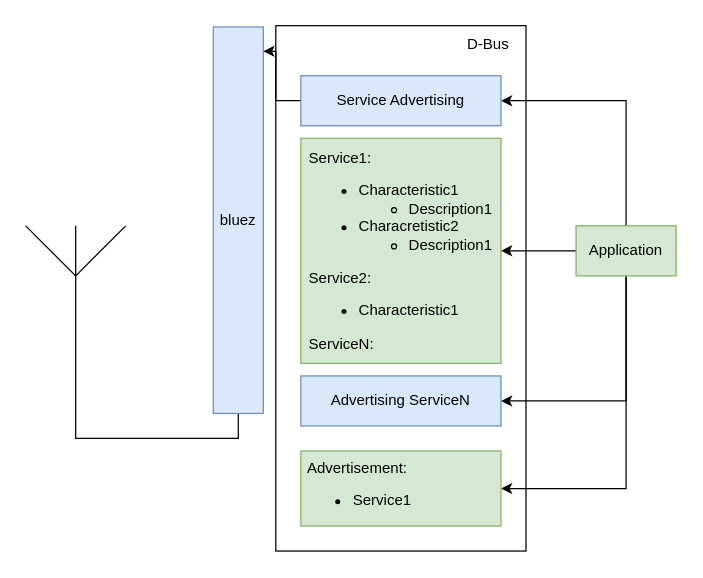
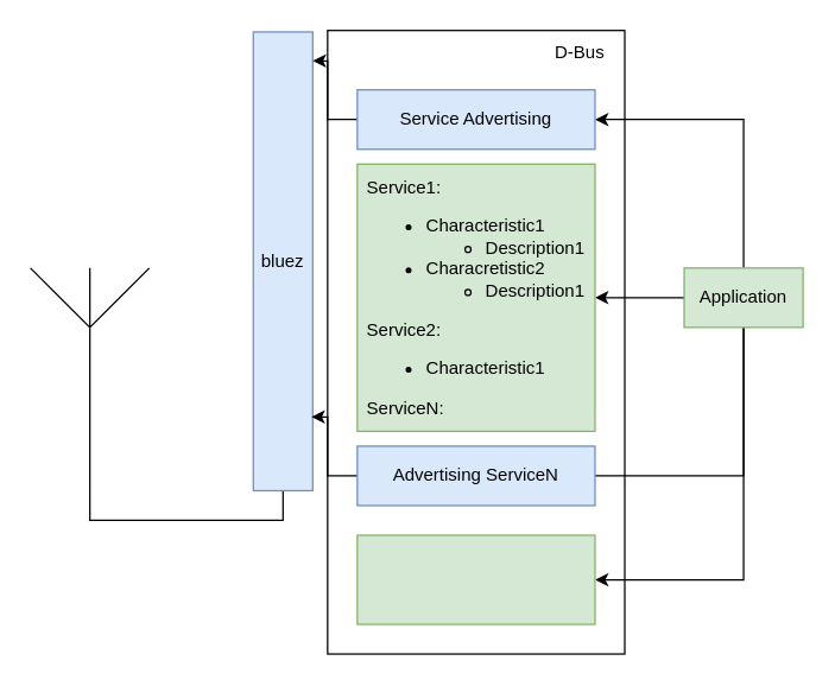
  <mxCell id="0" />
  <mxCell id="1" parent="0" />
  <mxCell id="2" style="edgeStyle=orthogonalEdgeStyle;rounded=0;orthogonalLoop=1;jettySize=auto;html=1;entryX=0.5;entryY=1;entryDx=0;entryDy=0;exitX=0.5;exitY=1;exitDx=0;exitDy=0;entryPerimeter=0;endArrow=none;endFill=0;" edge="1" parent="1" source="3" target="16"><mxGeometry relative="1" as="geometry"><mxPoint x="90" y="116" as="targetPoint" /></mxGeometry></mxCell>
  <mxCell id="3" value="bluez" style="rounded=0;whiteSpace=wrap;html=1;fillColor=#dae8fc;strokeColor=#6c8ebf;" vertex="1" parent="1"><mxGeometry x="170" y="21" width="40" height="309" as="geometry" /></mxCell>
  <mxCell id="4" value="" style="rounded=0;whiteSpace=wrap;html=1;" vertex="1" parent="1"><mxGeometry x="220" y="20" width="200" height="420" as="geometry" /></mxCell>
  <mxCell id="5" value="D-Bus" style="text;html=1;strokeColor=none;fillColor=none;align=center;verticalAlign=middle;whiteSpace=wrap;rounded=0;" vertex="1" parent="1"><mxGeometry x="360" y="20" width="60" height="30" as="geometry" /></mxCell>
  <mxCell id="6" style="edgeStyle=orthogonalEdgeStyle;rounded=0;orthogonalLoop=1;jettySize=auto;html=1;entryX=1;entryY=0.5;entryDx=0;entryDy=0;" edge="1" parent="1" source="10" target="15"><mxGeometry relative="1" as="geometry"><mxPoint x="400" y="162.5" as="targetPoint" /></mxGeometry></mxCell>
- <mxCell id="7" style="edgeStyle=orthogonalEdgeStyle;rounded=0;orthogonalLoop=1;jettySize=auto;html=1;entryX=1;entryY=0.5;entryDx=0;entryDy=0;exitX=0.5;exitY=1;exitDx=0;exitDy=0;" edge="1" parent="1" source="10" target="14"><mxGeometry relative="1" as="geometry" /></mxCell>
+ <mxCell id="7" style="edgeStyle=orthogonalEdgeStyle;rounded=0;orthogonalLoop=1;jettySize=auto;html=1;entryX=1;entryY=0.5;entryDx=0;entryDy=0;exitX=0.5;exitY=1;exitDx=0;exitDy=0;endArrow=none;" edge="1" parent="1" source="10" target="14"><mxGeometry relative="1" as="geometry" /></mxCell>
  <mxCell id="8" style="edgeStyle=orthogonalEdgeStyle;rounded=0;orthogonalLoop=1;jettySize=auto;html=1;entryX=1;entryY=0.5;entryDx=0;entryDy=0;exitX=0.5;exitY=0;exitDx=0;exitDy=0;" edge="1" parent="1" source="10" target="12"><mxGeometry relative="1" as="geometry" /></mxCell>
  <mxCell id="9" style="edgeStyle=orthogonalEdgeStyle;rounded=0;orthogonalLoop=1;jettySize=auto;html=1;entryX=1;entryY=0.5;entryDx=0;entryDy=0;exitX=0.5;exitY=1;exitDx=0;exitDy=0;" edge="1" parent="1" source="10" target="17"><mxGeometry relative="1" as="geometry" /></mxCell>
  <mxCell id="10" value="Application" style="rounded=0;whiteSpace=wrap;html=1;fillColor=#d5e8d4;strokeColor=#82b366;" vertex="1" parent="1"><mxGeometry x="460" y="180" width="80" height="40" as="geometry" /></mxCell>
  <mxCell id="11" style="edgeStyle=orthogonalEdgeStyle;rounded=0;orthogonalLoop=1;jettySize=auto;html=1;entryX=1;entryY=0.063;entryDx=0;entryDy=0;entryPerimeter=0;" edge="1" parent="1" source="12" target="3"><mxGeometry relative="1" as="geometry" /></mxCell>
  <mxCell id="12" value="Service Advertising" style="rounded=0;whiteSpace=wrap;html=1;fillColor=#dae8fc;strokeColor=#6c8ebf;" vertex="1" parent="1"><mxGeometry x="240" y="60" width="160" height="40" as="geometry" /></mxCell>
+ <mxCell id="13" style="edgeStyle=orthogonalEdgeStyle;rounded=0;orthogonalLoop=1;jettySize=auto;html=1;entryX=0.979;entryY=0.839;entryDx=0;entryDy=0;entryPerimeter=0;" edge="1" parent="1" source="14" target="3"><mxGeometry relative="1" as="geometry" /></mxCell>
  <mxCell id="14" value="Advertising ServiceN" style="rounded=0;whiteSpace=wrap;html=1;fillColor=#dae8fc;strokeColor=#6c8ebf;" vertex="1" parent="1"><mxGeometry x="240" y="300" width="160" height="40" as="geometry" /></mxCell>
  <mxCell id="15" value="&lt;div style=&quot;border-color: var(--border-color); text-align: left;&quot;&gt;Service1:&lt;/div&gt;&lt;div style=&quot;border-color: var(--border-color); text-align: left;&quot;&gt;&lt;ul style=&quot;border-color: var(--border-color);&quot;&gt;&lt;li style=&quot;border-color: var(--border-color);&quot;&gt;Characteristic1&lt;/li&gt;&lt;ul style=&quot;border-color: var(--border-color);&quot;&gt;&lt;li style=&quot;border-color: var(--border-color);&quot;&gt;Description1&lt;/li&gt;&lt;/ul&gt;&lt;li style=&quot;border-color: var(--border-color);&quot;&gt;Characretistic2&lt;/li&gt;&lt;ul style=&quot;border-color: var(--border-color);&quot;&gt;&lt;li style=&quot;border-color: var(--border-color);&quot;&gt;Description1&lt;/li&gt;&lt;/ul&gt;&lt;/ul&gt;&lt;/div&gt;&lt;div style=&quot;border-color: var(--border-color); text-align: left;&quot;&gt;Service2:&lt;/div&gt;&lt;div style=&quot;border-color: var(--border-color); text-align: left;&quot;&gt;&lt;ul style=&quot;border-color: var(--border-color);&quot;&gt;&lt;li style=&quot;border-color: var(--border-color);&quot;&gt;Characteristic1&lt;/li&gt;&lt;/ul&gt;&lt;/div&gt;&lt;div style=&quot;border-color: var(--border-color); text-align: left;&quot;&gt;ServiceN:&lt;/div&gt;" style="rounded=0;whiteSpace=wrap;html=1;fillColor=#d5e8d4;strokeColor=#82b366;" vertex="1" parent="1"><mxGeometry x="240" y="110" width="160" height="180" as="geometry" /></mxCell>
  <mxCell id="16" value="" style="verticalLabelPosition=bottom;shadow=0;dashed=0;align=center;html=1;verticalAlign=top;shape=mxgraph.electrical.radio.aerial_-_antenna_1;" vertex="1" parent="1"><mxGeometry x="20" y="180" width="80" height="100" as="geometry" /></mxCell>
  <mxCell id="17" value="&lt;div style=&quot;&quot;&gt;&lt;div style=&quot;text-align: left;&quot;&gt;&lt;br&gt;&lt;/div&gt;&lt;/div&gt;" style="rounded=0;whiteSpace=wrap;html=1;fillColor=#d5e8d4;strokeColor=#82b366;" vertex="1" parent="1"><mxGeometry x="240" y="360" width="160" height="60" as="geometry" /></mxCell>
- <mxCell id="18" value="&lt;div style=&quot;border-color: var(--border-color); caret-color: rgb(0, 0, 0); color: rgb(0, 0, 0); font-family: Helvetica; font-size: 12px; font-style: normal; font-variant-caps: normal; font-weight: 400; letter-spacing: normal; text-indent: 0px; text-transform: none; word-spacing: 0px; -webkit-text-stroke-width: 0px; text-decoration: none; text-align: left;&quot;&gt;&amp;nbsp;Advertisement:&lt;/div&gt;&lt;div style=&quot;border-color: var(--border-color); caret-color: rgb(0, 0, 0); color: rgb(0, 0, 0); font-family: Helvetica; font-size: 12px; font-style: normal; font-variant-caps: normal; font-weight: 400; letter-spacing: normal; text-align: center; text-indent: 0px; text-transform: none; word-spacing: 0px; -webkit-text-stroke-width: 0px; text-decoration: none;&quot;&gt;&lt;ul style=&quot;border-color: var(--border-color);&quot;&gt;&lt;li style=&quot;border-color: var(--border-color); text-align: left;&quot;&gt;Service1&lt;/li&gt;&lt;/ul&gt;&lt;/div&gt;" style="text;whiteSpace=wrap;html=1;" vertex="1" parent="1"><mxGeometry x="240" y="360" width="160" height="60" as="geometry" /></mxCell>
